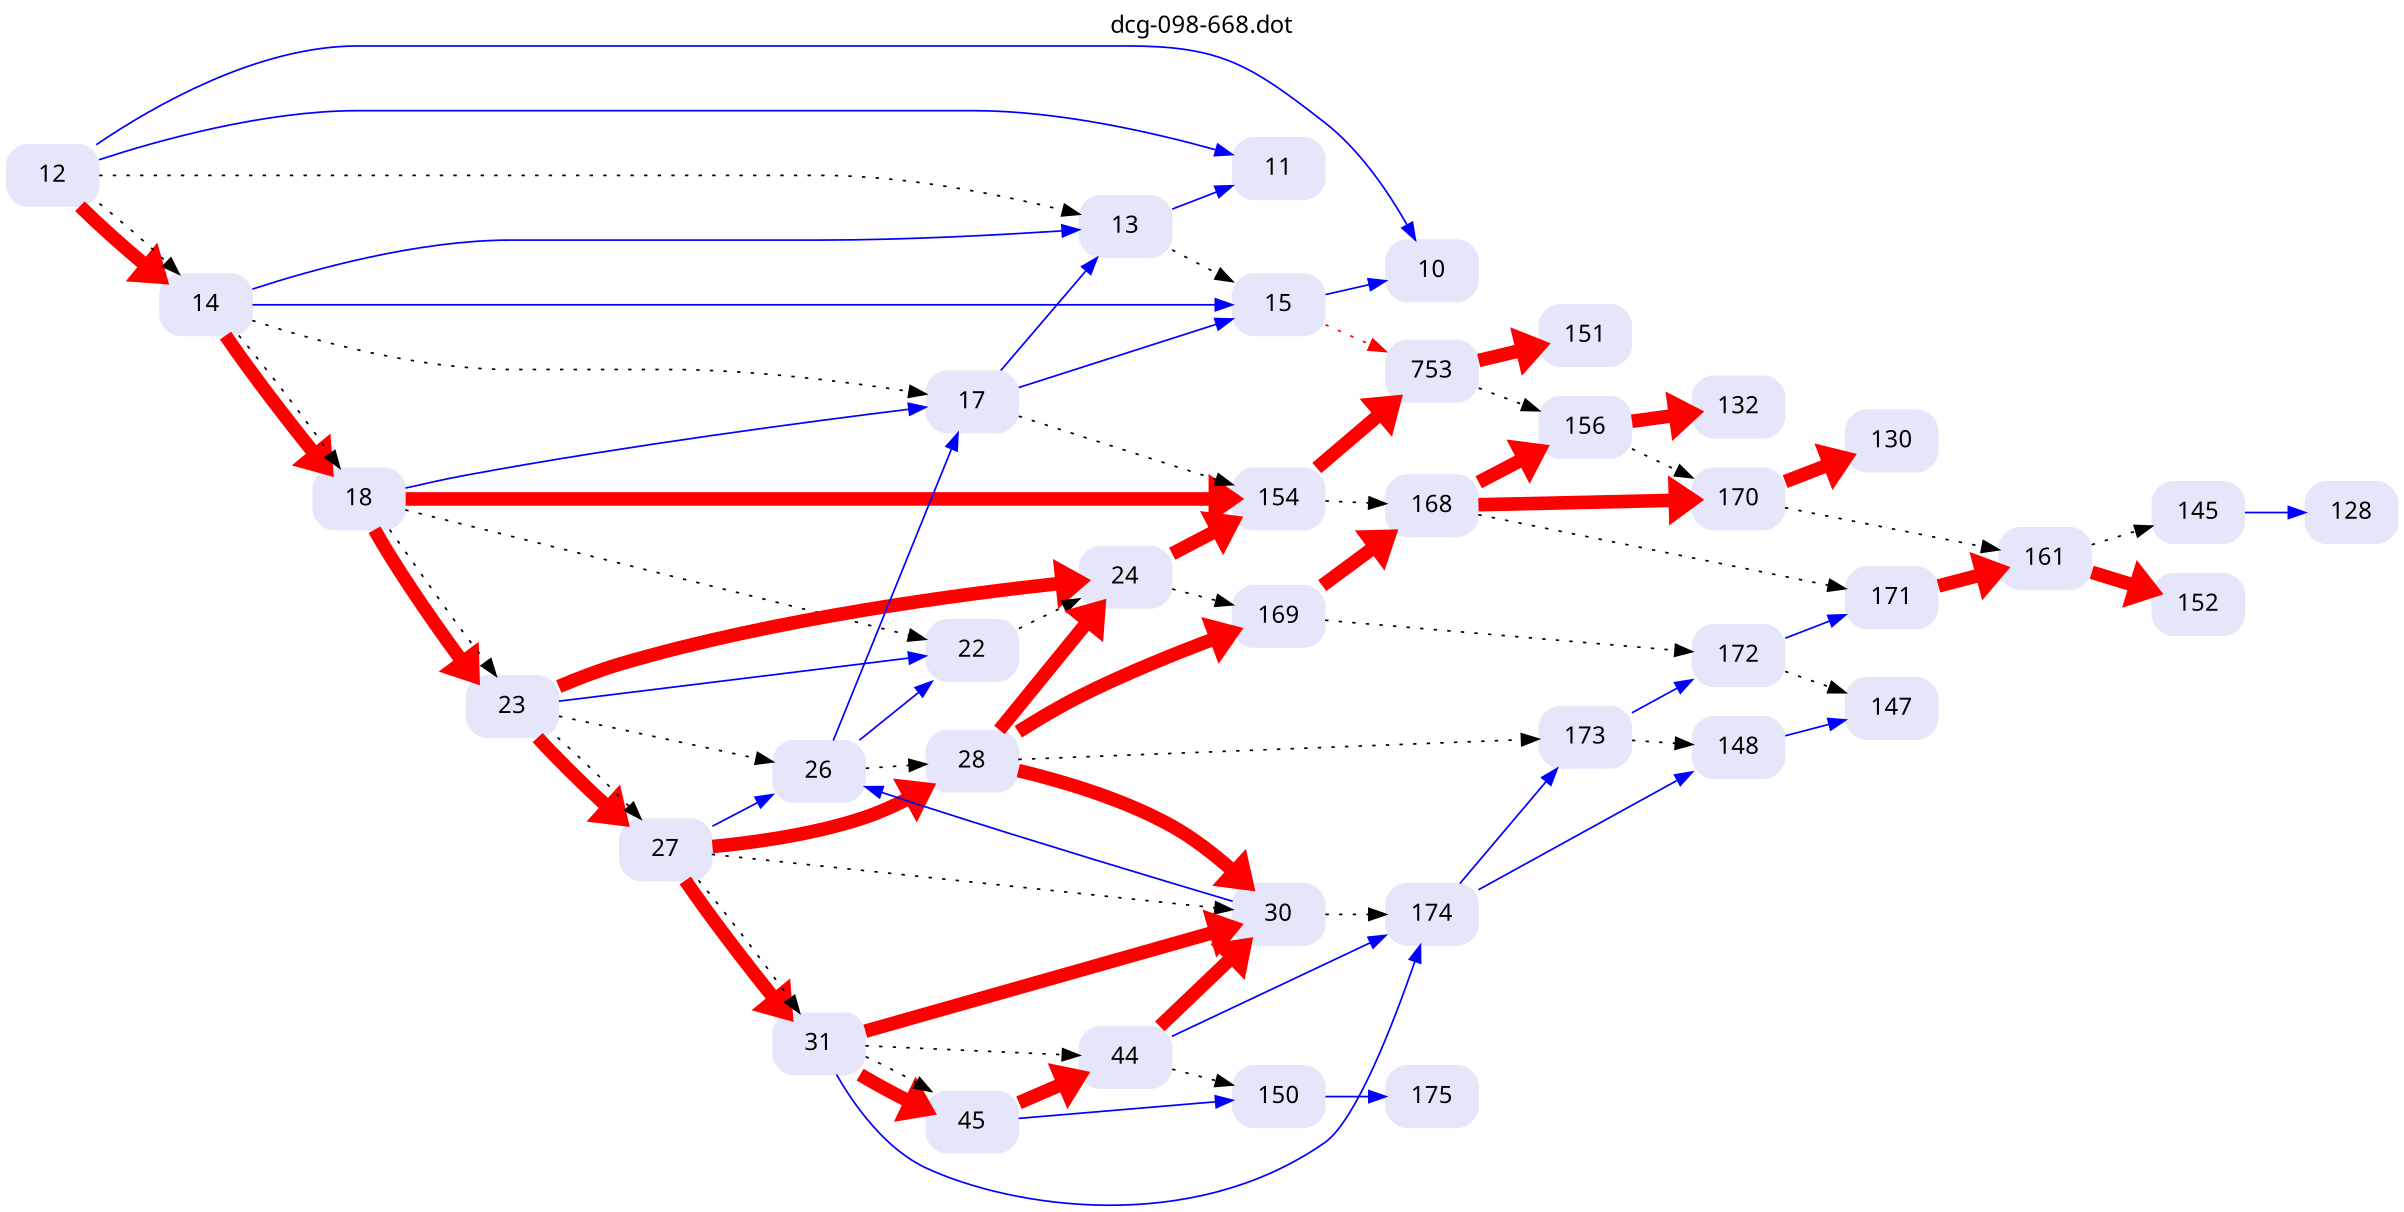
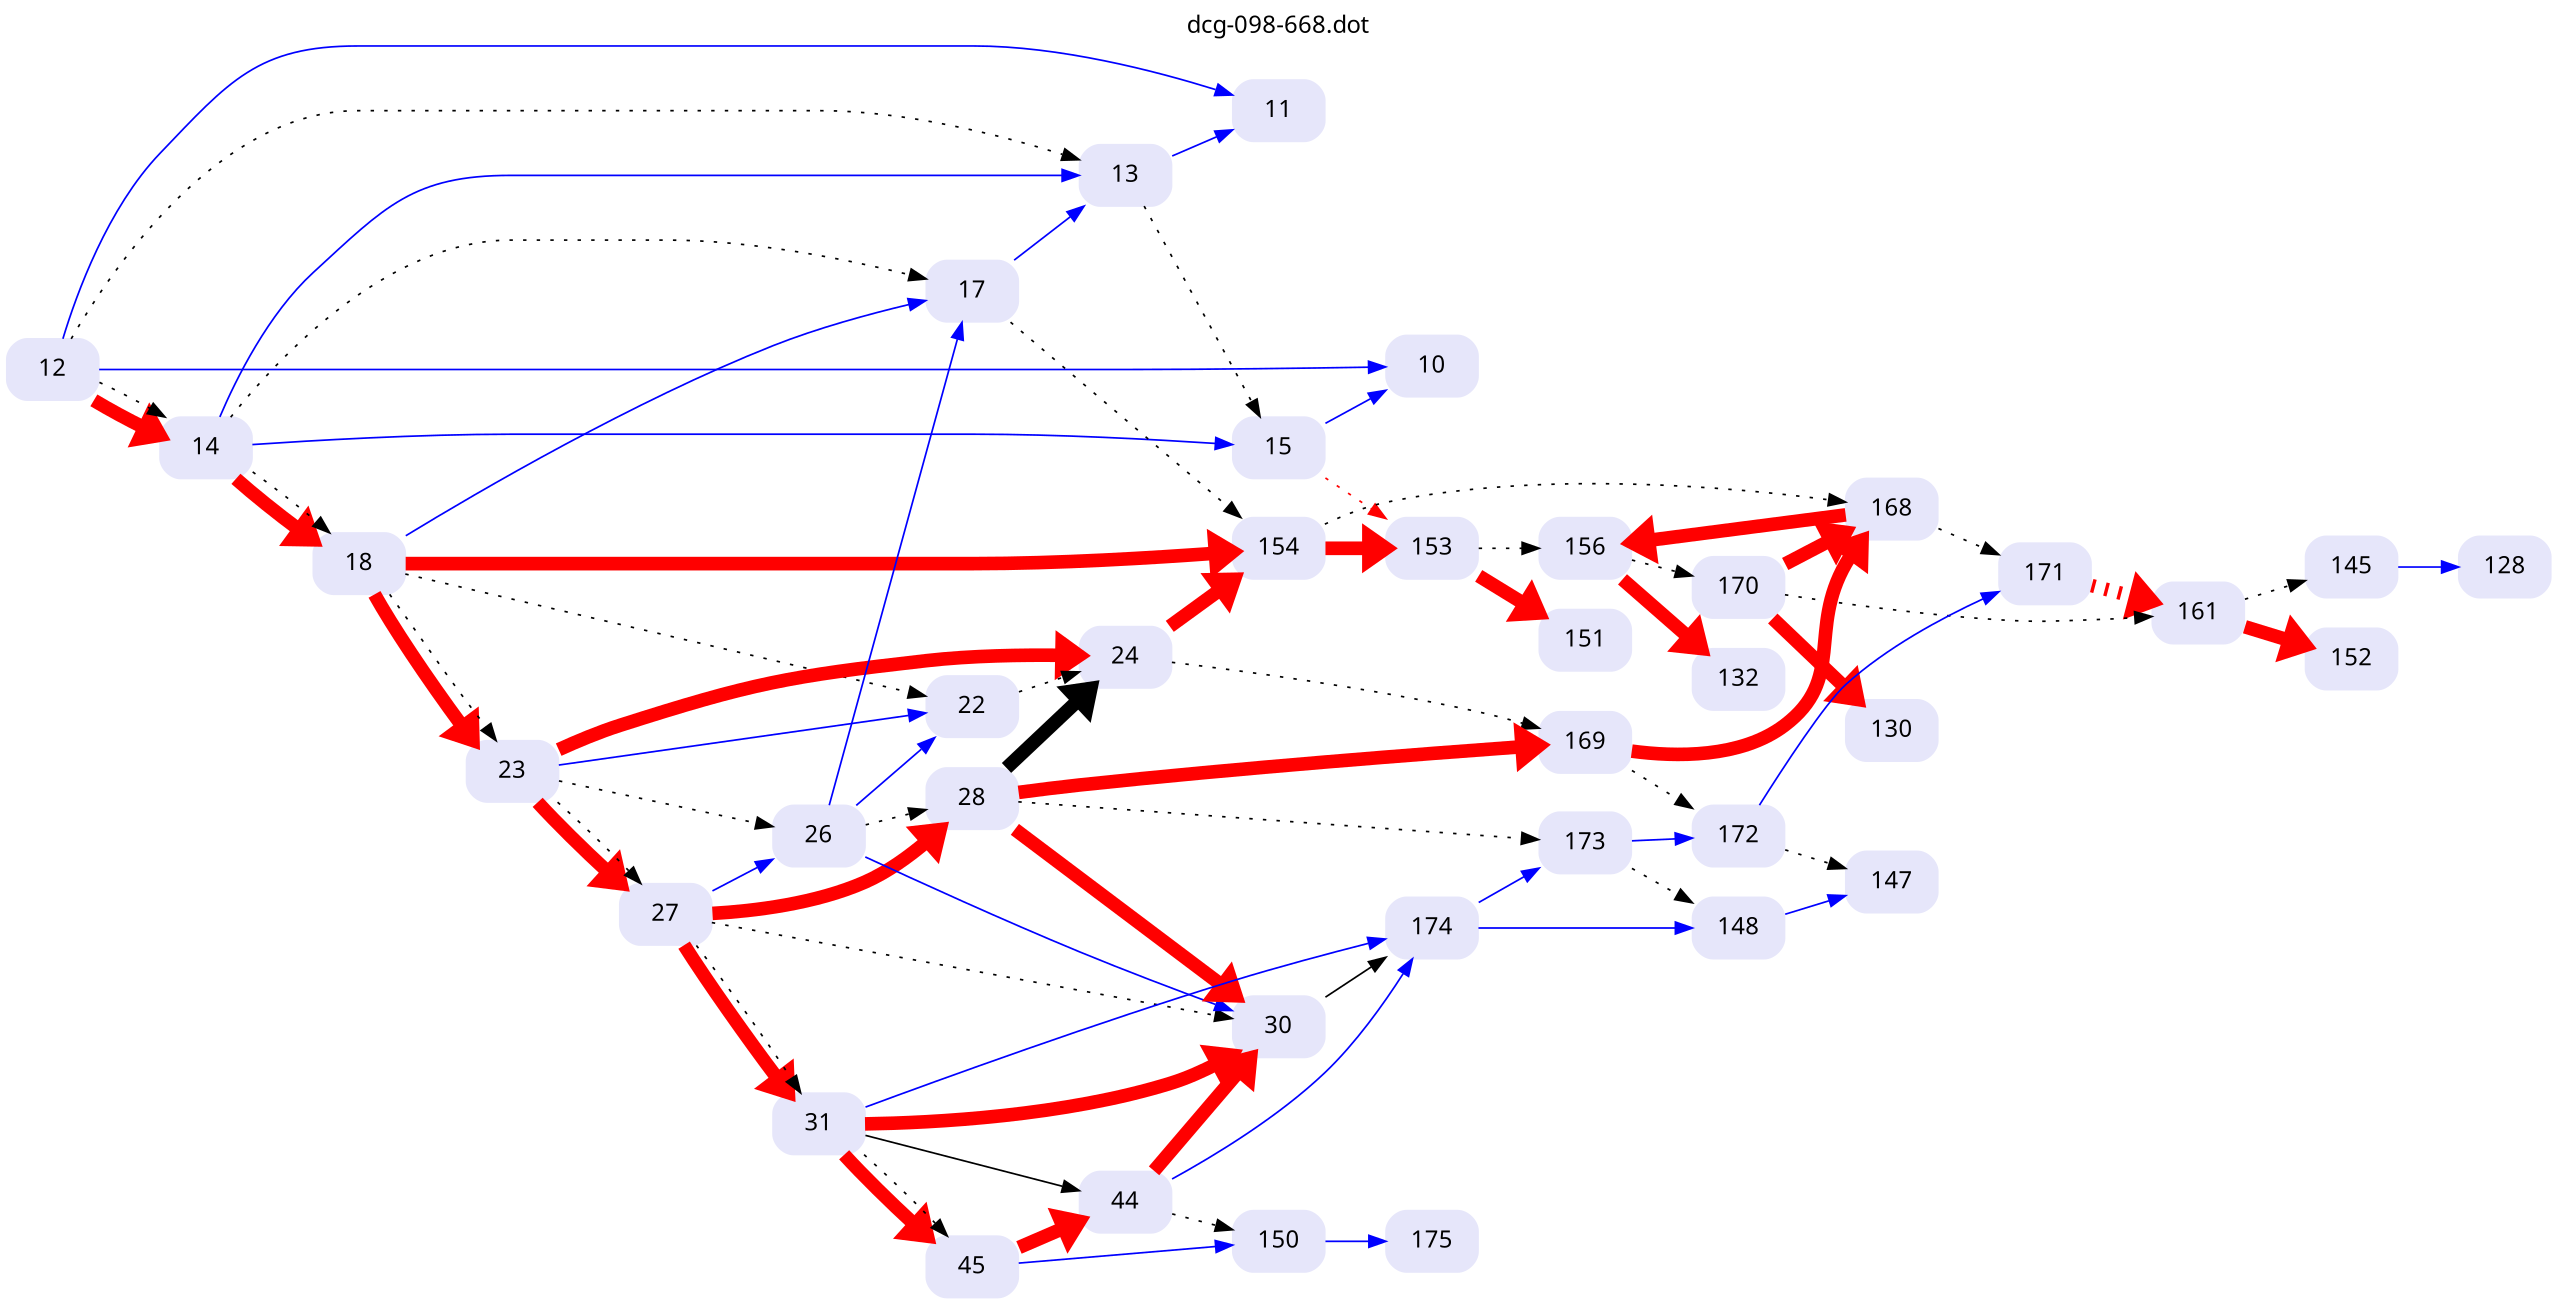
  digraph {
    fontname="Noto Sans"
    label="dcg-098-668.dot"
    labelloc=t
    rankdir=LR
    node [color=lavender fontname="Noto Sans" shape=box style="rounded,filled"]
    edge [fontname="Noto Sans"]
    n1 [label=12]
    n2 [label=11]
    n3 [label=10]
    n4 [label=14]
    n5 [label=13]
    n6 [label=15]
    n7 [label=18]
    n8 [label=17]
-   n9 [label=753]
+   n9 [label=153]
    n10 [label=154]
    n11 [label=23]
    n12 [label=22]
    n13 [label=156]
    n14 [label=151]
    n15 [label=168]
    n16 [label=24]
    n17 [label=27]
    n18 [label=26]
    n19 [label=171]
    n20 [label=170]
    n21 [label=169]
    n22 [label=28]
    n23 [label=31]
    n24 [label=30]
    n25 [label=172]
    n26 [label=173]
    n27 [label=174]
    n28 [label=45]
    n29 [label=44]
    n30 [label=148]
    n31 [label=150]
    n32 [label=147]
    n33 [label=175]
    n34 [label=145]
    n35 [label=128]
    n36 [label=161]
    n37 [label=152]
    n38 [label=132]
    n39 [label=130]
    n1 -> n2 [color=blue penwidth=1]
    n1 -> n3 [color=blue penwidth=1]
    n1 -> n4 [color=red penwidth=8]
    n1 -> n4 [style=dotted]
    n1 -> n5 [style=dotted]
    n4 -> n5 [color=blue penwidth=1]
    n4 -> n6 [color=blue penwidth=1]
    n4 -> n7 [color=red penwidth=8]
    n4 -> n7 [style=dotted]
    n4 -> n8 [style=dotted]
    n5 -> n2 [color=blue penwidth=1]
    n5 -> n6 [style=dotted]
    n6 -> n3 [color=blue penwidth=1]
    n6 -> n9 [color=red style=dotted]
    n7 -> n8 [color=blue penwidth=1]
    n7 -> n10 [color=red penwidth=8]
    n7 -> n11 [color=red penwidth=8]
    n7 -> n11 [style=dotted]
    n7 -> n12 [style=dotted]
    n8 -> n5 [color=blue penwidth=1]
-   n8 -> n6 [color=blue penwidth=1]
    n8 -> n10 [style=dotted]
    n9 -> n13 [style=dotted]
    n9 -> n14 [color=red penwidth=8]
    n10 -> n9 [color=red penwidth=8]
    n10 -> n15 [style=dotted]
    n11 -> n12 [color=blue penwidth=1]
    n11 -> n16 [color=red penwidth=8]
    n11 -> n17 [color=red penwidth=8]
    n11 -> n17 [style=dotted]
    n11 -> n18 [style=dotted]
    n12 -> n16 [style=dotted]
    n13 -> n20 [style=dotted]
    n13 -> n38 [color=red penwidth=8]
    n15 -> n13 [color=red penwidth=8]
    n15 -> n19 [style=dotted]
-   n15 -> n20 [color=red penwidth=8]
+   n20 -> n15 [color=red penwidth=8]
    n16 -> n10 [color=red penwidth=8]
    n16 -> n21 [style=dotted]
    n17 -> n18 [color=blue penwidth=1]
    n17 -> n22 [color=red penwidth=8]
    n17 -> n23 [color=red penwidth=8]
    n17 -> n23 [style=dotted]
    n17 -> n24 [style=dotted]
    n18 -> n8 [color=blue penwidth=1]
    n18 -> n12 [color=blue penwidth=1]
    n18 -> n22 [style=dotted]
-   n19 -> n36 [color=red penwidth=8]
+   n19 -> n36 [color=red penwidth=8 style=dotted]
    n20 -> n36 [style=dotted]
    n20 -> n39 [color=red penwidth=8]
    n21 -> n15 [color=red penwidth=8]
    n21 -> n25 [style=dotted]
-   n22 -> n16 [color=red penwidth=8]
+   n22 -> n16 [color=black penwidth=8]
    n22 -> n21 [color=red penwidth=8]
    n22 -> n24 [color=red penwidth=8]
    n22 -> n26 [style=dotted]
    n23 -> n24 [color=red penwidth=8]
    n23 -> n27 [color=blue penwidth=1]
    n23 -> n28 [color=red penwidth=8]
    n23 -> n28 [style=dotted]
-   n23 -> n29 [style=dotted]
-   n24 -> n18 [color=blue penwidth=1]
-   n24 -> n27 [style=dotted]
+   n23 -> n29 [style=solid]
+   n18 -> n24 [color=blue penwidth=1]
+   n24 -> n27 [style=solid]
    n25 -> n19 [color=blue penwidth=1]
    n25 -> n32 [style=dotted]
    n26 -> n25 [color=blue penwidth=1]
    n26 -> n30 [style=dotted]
    n27 -> n26 [color=blue penwidth=1]
    n27 -> n30 [color=blue penwidth=1]
    n28 -> n29 [color=red penwidth=8]
    n28 -> n31 [color=blue penwidth=1]
    n29 -> n24 [color=red penwidth=8]
    n29 -> n27 [color=blue penwidth=1]
    n29 -> n31 [style=dotted]
    n30 -> n32 [color=blue penwidth=1]
    n31 -> n33 [color=blue penwidth=1]
    n34 -> n35 [color=blue penwidth=1]
    n36 -> n34 [style=dotted]
    n36 -> n37 [color=red penwidth=8]
  }
